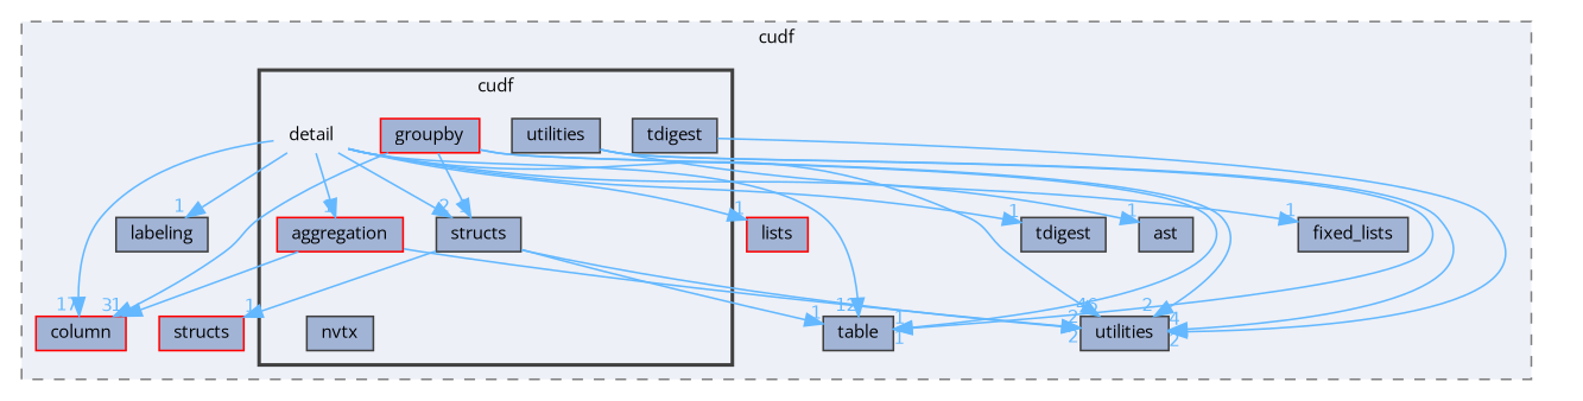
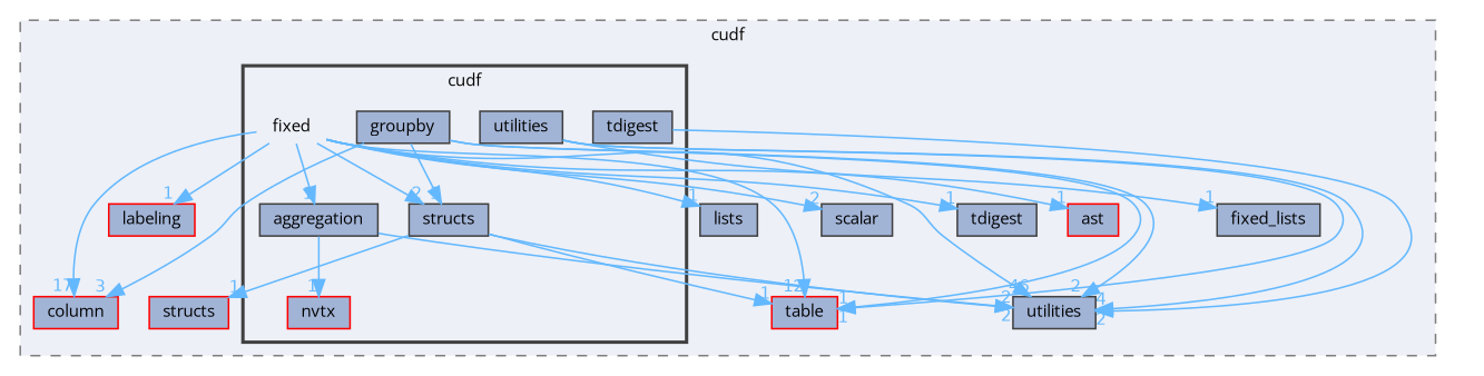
  digraph {
    compound=true
    fontname="Open Sans"
    node [fontname="Open Sans" fontsize=10 shape=box color=grey25 fillcolor="#a2b4d6" style=filled]
    edge [color=steelblue1 fontcolor=steelblue1 fontname="Open Sans" fontsize=10 headlabel=1 labeldistance=1.5 labelfontname=Helvetica labelfontsize=10]
-   n1 [height=0.2 label=detail shape=plaintext width=0.4 color="" fillcolor="" style=""]
-   n2 [color=red height=0.2 label=aggregation width=0.4]
-   n3 [color=red height=0.2 label=groupby width=0.4]
-   n4 [height=0.2 label=nvtx width=0.4]
+   n1 [height=0.2 label=fixed shape=plaintext width=0.4 color="" fillcolor="" style=""]
+   n2 [height=0.2 label=aggregation width=0.4]
+   n3 [height=0.2 label=groupby width=0.4]
+   n4 [color=red height=0.2 label=nvtx width=0.4]
    n5 [height=0.2 label=structs width=0.4]
    n6 [height=0.2 label=tdigest width=0.4]
    n7 [height=0.2 label=utilities width=0.4]
-   n8 [height=0.2 label=labeling width=0.4]
+   n8 [color=red height=0.2 label=labeling width=0.4]
    n9 [height=0.2 label=fixed_lists width=0.4]
    n10 [color=red height=0.2 label=structs width=0.4]
    n11 [color=red height=0.2 label=column width=0.4]
    n12 [height=0.2 label=utilities width=0.4]
-   n13 [height=0.2 label=table width=0.4]
+   n13 [color=red height=0.2 label=table width=0.4]
+   n14 [height=0.2 label=scalar width=0.4]
    n15 [height=0.2 label=tdigest width=0.4]
-   n16 [height=0.2 label=ast width=0.4]
-   n17 [color=red height=0.2 label=lists width=0.4]
+   n16 [color=red height=0.2 label=ast width=0.4]
+   n17 [height=0.2 label=lists width=0.4]
    subgraph cluster_1 {
      bgcolor="#edf0f7"
      fontsize=10
      label=cudf
      pencolor=grey50
      style="filled,dashed"
      n8
      n9
      n10
      n11
      n12
      n13
+     n14
      n15
      n16
      n17
      subgraph cluster_2 {
        bgcolor="#edf0f7"
        fontsize=10
        label=cudf
        pencolor=grey25
        style="filled,bold"
        n1
        n2
        n3
        n4
        n5
        n6
        n7
      }
    }
    n1 -> n2
    n1 -> n5 [headlabel=2]
    n1 -> n8
    n1 -> n11 [headlabel=17]
    n1 -> n12 [headlabel=46]
    n1 -> n13 [headlabel=12]
+   n1 -> n14 [headlabel=2]
    n1 -> n15
    n1 -> n16
    n1 -> n17
-   n2 -> n11
+   n2 -> n4
    n2 -> n12 [headlabel=2]
    n3 -> n5
    n3 -> n11 [headlabel=3]
    n3 -> n12 [headlabel=2]
    n3 -> n13
    n5 -> n10
    n5 -> n12 [headlabel=2]
    n5 -> n13
    n6 -> n12 [headlabel=2]
    n7 -> n9
    n7 -> n12 [headlabel=4]
    n7 -> n13
  }
